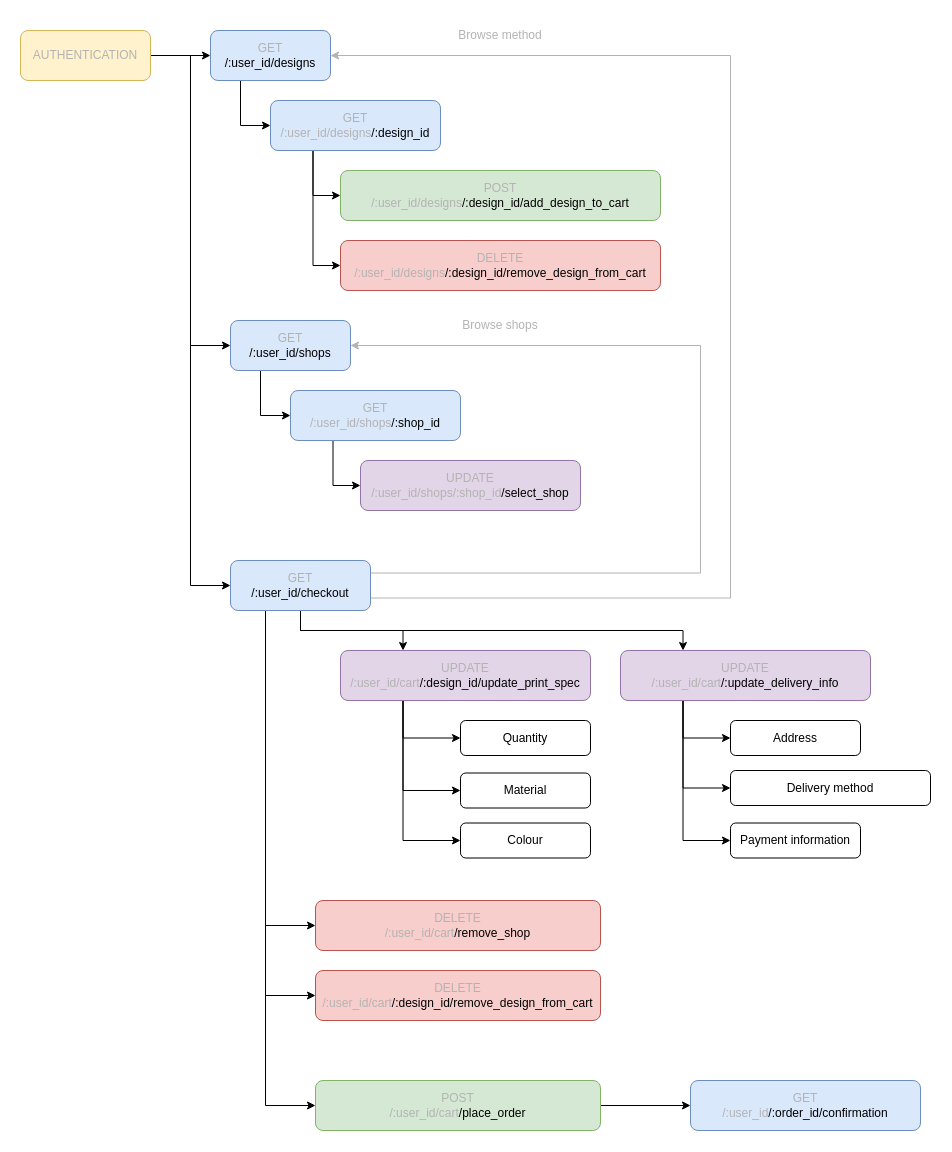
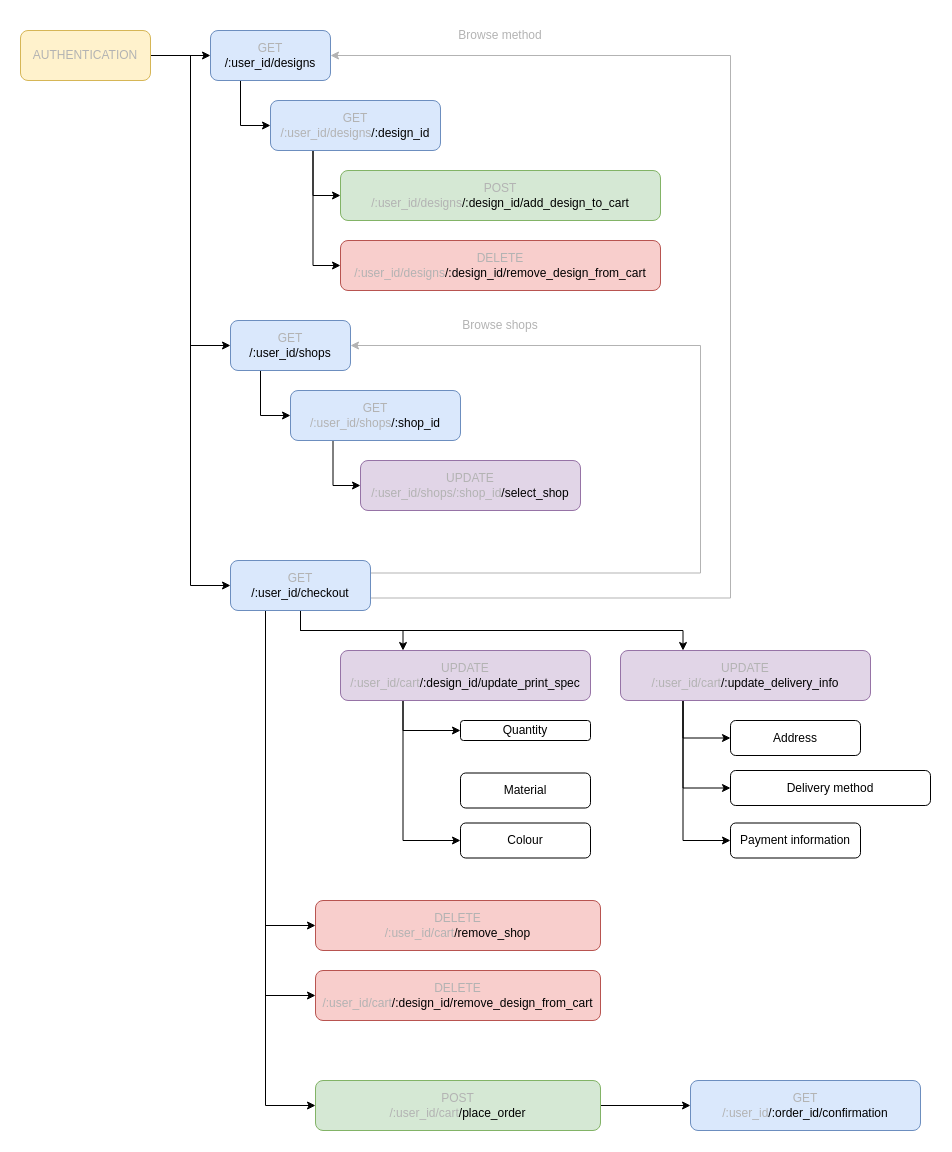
  <mxCell id="0" />
  <mxCell id="1" parent="0" />
  <mxCell id="2" style="edgeStyle=orthogonalEdgeStyle;rounded=0;orthogonalLoop=1;jettySize=auto;html=1;exitX=0.25;exitY=1;exitDx=0;exitDy=0;entryX=0;entryY=0.5;entryDx=0;entryDy=0;" edge="1" parent="1" source="3" target="22"><mxGeometry relative="1" as="geometry" /></mxCell>
  <mxCell id="3" value="&lt;font color=&quot;#b3b3b3&quot;&gt;GET&lt;/font&gt;&lt;br&gt;/:user_id/designs" style="rounded=1;whiteSpace=wrap;html=1;fillColor=#dae8fc;strokeColor=#6c8ebf;" vertex="1" parent="1"><mxGeometry x="210" y="30" width="120" height="50" as="geometry" /></mxCell>
  <mxCell id="4" style="edgeStyle=orthogonalEdgeStyle;rounded=0;orthogonalLoop=1;jettySize=auto;html=1;exitX=1;exitY=0.5;exitDx=0;exitDy=0;entryX=0;entryY=0.5;entryDx=0;entryDy=0;" edge="1" parent="1" source="7" target="3"><mxGeometry relative="1" as="geometry" /></mxCell>
  <mxCell id="5" style="edgeStyle=orthogonalEdgeStyle;rounded=0;orthogonalLoop=1;jettySize=auto;html=1;exitX=1;exitY=0.5;exitDx=0;exitDy=0;entryX=0;entryY=0.5;entryDx=0;entryDy=0;" edge="1" parent="1" source="7" target="9"><mxGeometry relative="1" as="geometry" /></mxCell>
  <mxCell id="6" style="edgeStyle=orthogonalEdgeStyle;rounded=0;orthogonalLoop=1;jettySize=auto;html=1;exitX=1;exitY=0.5;exitDx=0;exitDy=0;entryX=0;entryY=0.5;entryDx=0;entryDy=0;" edge="1" parent="1" source="7" target="17"><mxGeometry relative="1" as="geometry" /></mxCell>
  <mxCell id="7" value="&lt;font color=&quot;#b3b3b3&quot;&gt;&lt;span style=&quot;caret-color: rgb(179, 179, 179);&quot;&gt;AUTHENTICATION&lt;/span&gt;&lt;/font&gt;" style="rounded=1;whiteSpace=wrap;html=1;fillColor=#fff2cc;strokeColor=#d6b656;" vertex="1" parent="1"><mxGeometry x="20" y="30" width="130" height="50" as="geometry" /></mxCell>
  <mxCell id="8" style="edgeStyle=orthogonalEdgeStyle;rounded=0;orthogonalLoop=1;jettySize=auto;html=1;exitX=0.25;exitY=1;exitDx=0;exitDy=0;entryX=0;entryY=0.5;entryDx=0;entryDy=0;" edge="1" parent="1" source="9" target="24"><mxGeometry relative="1" as="geometry" /></mxCell>
  <mxCell id="9" value="&lt;font color=&quot;#b3b3b3&quot;&gt;GET&lt;/font&gt;&lt;br&gt;/:user_id/shops" style="rounded=1;whiteSpace=wrap;html=1;fillColor=#dae8fc;strokeColor=#6c8ebf;" vertex="1" parent="1"><mxGeometry x="230" y="320" width="120" height="50" as="geometry" /></mxCell>
  <mxCell id="10" style="edgeStyle=orthogonalEdgeStyle;rounded=0;orthogonalLoop=1;jettySize=auto;html=1;exitX=0.5;exitY=1;exitDx=0;exitDy=0;entryX=0.25;entryY=0;entryDx=0;entryDy=0;" edge="1" parent="1" source="17" target="30"><mxGeometry relative="1" as="geometry" /></mxCell>
  <mxCell id="11" style="edgeStyle=orthogonalEdgeStyle;rounded=0;orthogonalLoop=1;jettySize=auto;html=1;exitX=0.5;exitY=1;exitDx=0;exitDy=0;entryX=0.25;entryY=0;entryDx=0;entryDy=0;" edge="1" parent="1" source="17" target="37"><mxGeometry relative="1" as="geometry" /></mxCell>
  <mxCell id="12" style="edgeStyle=orthogonalEdgeStyle;rounded=0;orthogonalLoop=1;jettySize=auto;html=1;exitX=0.25;exitY=1;exitDx=0;exitDy=0;entryX=0;entryY=0.5;entryDx=0;entryDy=0;" edge="1" parent="1" source="17" target="26"><mxGeometry relative="1" as="geometry" /></mxCell>
  <mxCell id="13" style="edgeStyle=orthogonalEdgeStyle;rounded=0;orthogonalLoop=1;jettySize=auto;html=1;exitX=0.25;exitY=1;exitDx=0;exitDy=0;entryX=0;entryY=0.5;entryDx=0;entryDy=0;" edge="1" parent="1" source="17" target="41"><mxGeometry relative="1" as="geometry" /></mxCell>
  <mxCell id="14" style="edgeStyle=orthogonalEdgeStyle;rounded=0;orthogonalLoop=1;jettySize=auto;html=1;exitX=0.25;exitY=1;exitDx=0;exitDy=0;entryX=0;entryY=0.5;entryDx=0;entryDy=0;" edge="1" parent="1" source="17" target="43"><mxGeometry relative="1" as="geometry" /></mxCell>
  <mxCell id="15" style="edgeStyle=orthogonalEdgeStyle;rounded=0;orthogonalLoop=1;jettySize=auto;html=1;exitX=1;exitY=0.25;exitDx=0;exitDy=0;entryX=1;entryY=0.5;entryDx=0;entryDy=0;strokeColor=#B3B3B3;" edge="1" parent="1" source="17" target="9"><mxGeometry relative="1" as="geometry"><Array as="points"><mxPoint x="700" y="572" /><mxPoint x="700" y="345" /></Array></mxGeometry></mxCell>
  <mxCell id="16" style="edgeStyle=orthogonalEdgeStyle;rounded=0;orthogonalLoop=1;jettySize=auto;html=1;exitX=1;exitY=0.75;exitDx=0;exitDy=0;entryX=1;entryY=0.5;entryDx=0;entryDy=0;strokeColor=#B3B3B3;" edge="1" parent="1" source="17" target="3"><mxGeometry relative="1" as="geometry"><Array as="points"><mxPoint x="730" y="598" /><mxPoint x="730" y="55" /></Array></mxGeometry></mxCell>
  <mxCell id="17" value="&lt;font color=&quot;#b3b3b3&quot;&gt;GET&lt;/font&gt;&lt;br&gt;/:user_id/checkout" style="rounded=1;whiteSpace=wrap;html=1;fillColor=#dae8fc;strokeColor=#6c8ebf;" vertex="1" parent="1"><mxGeometry x="230" y="560" width="140" height="50" as="geometry" /></mxCell>
  <mxCell id="18" value="&lt;font color=&quot;#b3b3b3&quot;&gt;&lt;span style=&quot;caret-color: rgb(179, 179, 179);&quot;&gt;POST&lt;/span&gt;&lt;/font&gt;&lt;br&gt;&lt;font color=&quot;#b3b3b3&quot;&gt;/:user_id/designs&lt;/font&gt;/:design_id/add_design_to_cart" style="rounded=1;whiteSpace=wrap;html=1;fillColor=#d5e8d4;strokeColor=#82b366;" vertex="1" parent="1"><mxGeometry x="340" y="170" width="320" height="50" as="geometry" /></mxCell>
  <mxCell id="19" value="&lt;font color=&quot;#b3b3b3&quot;&gt;&lt;span style=&quot;caret-color: rgb(179, 179, 179);&quot;&gt;DELETE&lt;/span&gt;&lt;/font&gt;&lt;br&gt;&lt;font color=&quot;#b3b3b3&quot;&gt;/:user_id/designs&lt;/font&gt;/:design_id/remove_design_from_cart" style="rounded=1;whiteSpace=wrap;html=1;fillColor=#f8cecc;strokeColor=#b85450;" vertex="1" parent="1"><mxGeometry x="340" y="240" width="320" height="50" as="geometry" /></mxCell>
  <mxCell id="20" style="edgeStyle=orthogonalEdgeStyle;rounded=0;orthogonalLoop=1;jettySize=auto;html=1;exitX=0.25;exitY=1;exitDx=0;exitDy=0;entryX=0;entryY=0.5;entryDx=0;entryDy=0;" edge="1" parent="1" source="22" target="18"><mxGeometry relative="1" as="geometry" /></mxCell>
  <mxCell id="21" style="edgeStyle=orthogonalEdgeStyle;rounded=0;orthogonalLoop=1;jettySize=auto;html=1;exitX=0.25;exitY=1;exitDx=0;exitDy=0;entryX=0;entryY=0.5;entryDx=0;entryDy=0;" edge="1" parent="1" source="22" target="19"><mxGeometry relative="1" as="geometry" /></mxCell>
  <mxCell id="22" value="&lt;font color=&quot;#b3b3b3&quot;&gt;GET&lt;br&gt;/:user_id/designs&lt;/font&gt;/:design_id" style="rounded=1;whiteSpace=wrap;html=1;fillColor=#dae8fc;strokeColor=#6c8ebf;" vertex="1" parent="1"><mxGeometry x="270" y="100" width="170" height="50" as="geometry" /></mxCell>
  <mxCell id="23" style="edgeStyle=orthogonalEdgeStyle;rounded=0;orthogonalLoop=1;jettySize=auto;html=1;exitX=0.25;exitY=1;exitDx=0;exitDy=0;entryX=0;entryY=0.5;entryDx=0;entryDy=0;" edge="1" parent="1" source="24" target="25"><mxGeometry relative="1" as="geometry" /></mxCell>
  <mxCell id="24" value="&lt;font color=&quot;#b3b3b3&quot;&gt;GET&lt;/font&gt;&lt;br&gt;&lt;font color=&quot;#b3b3b3&quot;&gt;/:user_id/shops&lt;/font&gt;/:shop_id" style="rounded=1;whiteSpace=wrap;html=1;fillColor=#dae8fc;strokeColor=#6c8ebf;" vertex="1" parent="1"><mxGeometry x="290" y="390" width="170" height="50" as="geometry" /></mxCell>
  <mxCell id="25" value="&lt;font color=&quot;#b3b3b3&quot;&gt;&lt;span style=&quot;caret-color: rgb(179, 179, 179);&quot;&gt;UPDATE&lt;/span&gt;&lt;/font&gt;&lt;br&gt;&lt;font color=&quot;#b3b3b3&quot;&gt;/:user_id/shops/:shop_id&lt;/font&gt;/select_shop" style="rounded=1;whiteSpace=wrap;html=1;fillColor=#e1d5e7;strokeColor=#9673a6;" vertex="1" parent="1"><mxGeometry x="360" y="460" width="220" height="50" as="geometry" /></mxCell>
  <mxCell id="26" value="&lt;font color=&quot;#b3b3b3&quot;&gt;&lt;span style=&quot;caret-color: rgb(179, 179, 179);&quot;&gt;DELETE&lt;/span&gt;&lt;/font&gt;&lt;br&gt;&lt;font color=&quot;#b3b3b3&quot;&gt;/:user_id/cart&lt;/font&gt;/:design_id/remove_design_from_cart" style="rounded=1;whiteSpace=wrap;html=1;fillColor=#f8cecc;strokeColor=#b85450;" vertex="1" parent="1"><mxGeometry x="315" y="970" width="285" height="50" as="geometry" /></mxCell>
  <mxCell id="27" style="edgeStyle=orthogonalEdgeStyle;rounded=0;orthogonalLoop=1;jettySize=auto;html=1;exitX=0.25;exitY=1;exitDx=0;exitDy=0;entryX=0;entryY=0.5;entryDx=0;entryDy=0;" edge="1" parent="1" source="30" target="31"><mxGeometry relative="1" as="geometry" /></mxCell>
- <mxCell id="28" style="edgeStyle=orthogonalEdgeStyle;rounded=0;orthogonalLoop=1;jettySize=auto;html=1;exitX=0.25;exitY=1;exitDx=0;exitDy=0;entryX=0;entryY=0.5;entryDx=0;entryDy=0;" edge="1" parent="1" source="30" target="32"><mxGeometry relative="1" as="geometry" /></mxCell>
  <mxCell id="29" style="edgeStyle=orthogonalEdgeStyle;rounded=0;orthogonalLoop=1;jettySize=auto;html=1;exitX=0.25;exitY=1;exitDx=0;exitDy=0;entryX=0;entryY=0.5;entryDx=0;entryDy=0;" edge="1" parent="1" source="30" target="33"><mxGeometry relative="1" as="geometry" /></mxCell>
  <mxCell id="30" value="&lt;font color=&quot;#b3b3b3&quot;&gt;&lt;span style=&quot;caret-color: rgb(179, 179, 179);&quot;&gt;UPDATE&lt;/span&gt;&lt;/font&gt;&lt;br&gt;&lt;font color=&quot;#b3b3b3&quot;&gt;/:user_id/cart&lt;/font&gt;/:design_id/update_print_spec" style="rounded=1;whiteSpace=wrap;html=1;fillColor=#e1d5e7;strokeColor=#9673a6;" vertex="1" parent="1"><mxGeometry x="340" y="650" width="250" height="50" as="geometry" /></mxCell>
- <mxCell id="31" value="Quantity" style="rounded=1;whiteSpace=wrap;html=1;" vertex="1" parent="1"><mxGeometry x="460" y="720" width="130" height="35" as="geometry" /></mxCell>
+ <mxCell id="31" value="Quantity" style="rounded=1;whiteSpace=wrap;html=1;" vertex="1" parent="1"><mxGeometry x="460" y="720" width="130" height="20" as="geometry" /></mxCell>
  <mxCell id="32" value="Material" style="rounded=1;whiteSpace=wrap;html=1;" vertex="1" parent="1"><mxGeometry x="460" y="772.5" width="130" height="35" as="geometry" /></mxCell>
  <mxCell id="33" value="Colour" style="rounded=1;whiteSpace=wrap;html=1;" vertex="1" parent="1"><mxGeometry x="460" y="822.5" width="130" height="35" as="geometry" /></mxCell>
  <mxCell id="34" style="edgeStyle=orthogonalEdgeStyle;rounded=0;orthogonalLoop=1;jettySize=auto;html=1;exitX=0.25;exitY=1;exitDx=0;exitDy=0;entryX=0;entryY=0.5;entryDx=0;entryDy=0;" edge="1" parent="1" source="37" target="38"><mxGeometry relative="1" as="geometry" /></mxCell>
  <mxCell id="35" style="edgeStyle=orthogonalEdgeStyle;rounded=0;orthogonalLoop=1;jettySize=auto;html=1;exitX=0.25;exitY=1;exitDx=0;exitDy=0;entryX=0;entryY=0.5;entryDx=0;entryDy=0;" edge="1" parent="1" source="37" target="39"><mxGeometry relative="1" as="geometry" /></mxCell>
  <mxCell id="36" style="edgeStyle=orthogonalEdgeStyle;rounded=0;orthogonalLoop=1;jettySize=auto;html=1;exitX=0.25;exitY=1;exitDx=0;exitDy=0;entryX=0;entryY=0.5;entryDx=0;entryDy=0;" edge="1" parent="1" source="37" target="40"><mxGeometry relative="1" as="geometry" /></mxCell>
  <mxCell id="37" value="&lt;font color=&quot;#b3b3b3&quot;&gt;&lt;span style=&quot;caret-color: rgb(179, 179, 179);&quot;&gt;UPDATE&lt;/span&gt;&lt;/font&gt;&lt;br&gt;&lt;font color=&quot;#b3b3b3&quot;&gt;/:user_id/cart&lt;/font&gt;/:update_delivery_info" style="rounded=1;whiteSpace=wrap;html=1;fillColor=#e1d5e7;strokeColor=#9673a6;" vertex="1" parent="1"><mxGeometry x="620" y="650" width="250" height="50" as="geometry" /></mxCell>
  <mxCell id="38" value="Address" style="rounded=1;whiteSpace=wrap;html=1;" vertex="1" parent="1"><mxGeometry x="730" y="720" width="130" height="35" as="geometry" /></mxCell>
  <mxCell id="39" value="Delivery method" style="rounded=1;whiteSpace=wrap;html=1;" vertex="1" parent="1"><mxGeometry x="730" y="770" width="200" height="35" as="geometry" /></mxCell>
  <mxCell id="40" value="Payment information" style="rounded=1;whiteSpace=wrap;html=1;" vertex="1" parent="1"><mxGeometry x="730" y="822.5" width="130" height="35" as="geometry" /></mxCell>
  <mxCell id="41" value="&lt;font color=&quot;#b3b3b3&quot;&gt;&lt;span style=&quot;caret-color: rgb(179, 179, 179);&quot;&gt;DELETE&lt;/span&gt;&lt;/font&gt;&lt;br&gt;&lt;font color=&quot;#b3b3b3&quot;&gt;/:user_id/cart&lt;/font&gt;/remove_shop" style="rounded=1;whiteSpace=wrap;html=1;fillColor=#f8cecc;strokeColor=#b85450;" vertex="1" parent="1"><mxGeometry x="315" y="900" width="285" height="50" as="geometry" /></mxCell>
  <mxCell id="42" style="edgeStyle=orthogonalEdgeStyle;rounded=0;orthogonalLoop=1;jettySize=auto;html=1;exitX=1;exitY=0.5;exitDx=0;exitDy=0;entryX=0;entryY=0.5;entryDx=0;entryDy=0;" edge="1" parent="1" source="43" target="44"><mxGeometry relative="1" as="geometry" /></mxCell>
  <mxCell id="43" value="&lt;font color=&quot;#b3b3b3&quot;&gt;&lt;span style=&quot;caret-color: rgb(179, 179, 179);&quot;&gt;POST&lt;/span&gt;&lt;/font&gt;&lt;br&gt;&lt;font color=&quot;#b3b3b3&quot;&gt;/:user_id/cart&lt;/font&gt;/place_order" style="rounded=1;whiteSpace=wrap;html=1;fillColor=#d5e8d4;strokeColor=#82b366;" vertex="1" parent="1"><mxGeometry x="315" y="1080" width="285" height="50" as="geometry" /></mxCell>
  <mxCell id="44" value="&lt;font color=&quot;#b3b3b3&quot;&gt;GET&lt;/font&gt;&lt;br&gt;&lt;font color=&quot;#b3b3b3&quot;&gt;/:user_id&lt;/font&gt;/:order_id/confirmation" style="rounded=1;whiteSpace=wrap;html=1;fillColor=#dae8fc;strokeColor=#6c8ebf;" vertex="1" parent="1"><mxGeometry x="690" y="1080" width="230" height="50" as="geometry" /></mxCell>
  <mxCell id="45" value="&lt;font color=&quot;#b3b3b3&quot;&gt;&lt;span style=&quot;caret-color: rgb(179, 179, 179);&quot;&gt;Browse method&lt;/span&gt;&lt;/font&gt;" style="text;html=1;strokeColor=none;fillColor=none;align=center;verticalAlign=middle;whiteSpace=wrap;rounded=0;" vertex="1" parent="1"><mxGeometry x="445" y="20" width="110" height="30" as="geometry" /></mxCell>
  <mxCell id="46" value="&lt;font color=&quot;#b3b3b3&quot;&gt;&lt;span style=&quot;caret-color: rgb(179, 179, 179);&quot;&gt;Browse shops&lt;/span&gt;&lt;/font&gt;" style="text;html=1;strokeColor=none;fillColor=none;align=center;verticalAlign=middle;whiteSpace=wrap;rounded=0;" vertex="1" parent="1"><mxGeometry x="445" y="310" width="110" height="30" as="geometry" /></mxCell>
